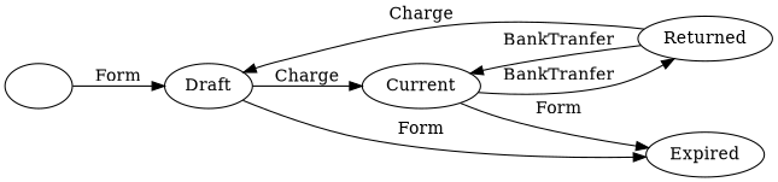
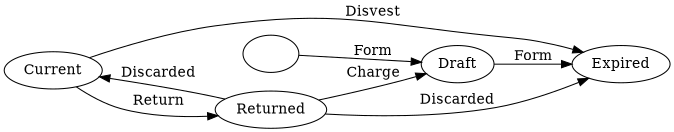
  digraph {
    rankdir=LR
    ""
    Draft
    Current
    Expired
    Returned
    "" -> Draft [label=Form]
-   Draft -> Current [label=Charge]
    Draft -> Expired [label=Form]
-   Current -> Expired [label=Form]
-   Current -> Returned [label=BankTranfer]
+   Current -> Expired [label=Disvest]
+   Current -> Returned [label=Return]
    Returned -> Draft [label=Charge]
-   Returned -> Current [label=BankTranfer]
+   Returned -> Current [label=Discarded]
+   Returned -> Expired [label=Discarded]
  }
